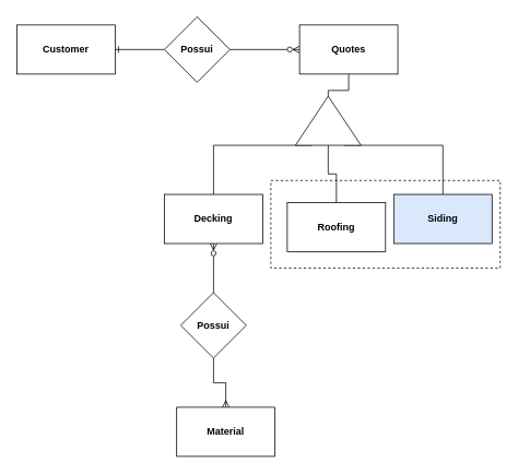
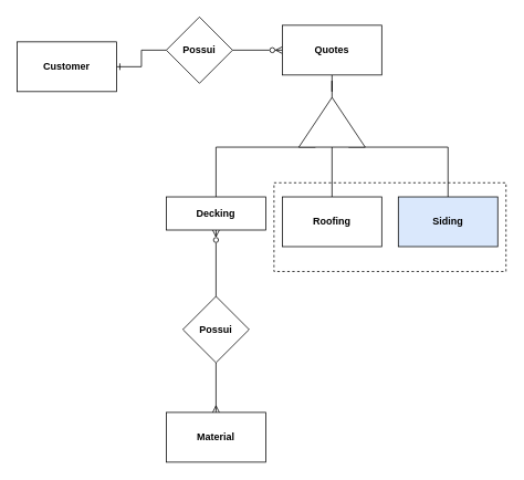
  <mxCell id="0" />
  <mxCell id="1" parent="0" />
  <mxCell id="2" value="" style="rounded=0;whiteSpace=wrap;html=1;dashed=1;" vertex="1" parent="1"><mxGeometry x="330" y="220" width="280" height="107" as="geometry" /></mxCell>
  <mxCell id="3" value="" style="edgeStyle=orthogonalEdgeStyle;rounded=0;orthogonalLoop=1;jettySize=auto;html=1;endArrow=ERone;endFill=0;startArrow=none;startFill=0;" edge="1" parent="1" source="5" target="6"><mxGeometry relative="1" as="geometry" /></mxCell>
  <mxCell id="4" value="" style="edgeStyle=orthogonalEdgeStyle;rounded=0;orthogonalLoop=1;jettySize=auto;html=1;endArrow=ERzeroToMany;endFill=0;" edge="1" parent="1" source="5" target="8"><mxGeometry relative="1" as="geometry" /></mxCell>
  <mxCell id="5" value="Possui" style="rhombus;whiteSpace=wrap;html=1;startSize=30;fontStyle=1;" vertex="1" parent="1"><mxGeometry x="200" y="20" width="80" height="80" as="geometry" /></mxCell>
- <mxCell id="6" value="Customer" style="whiteSpace=wrap;html=1;startSize=30;fontStyle=1;" vertex="1" parent="1"><mxGeometry x="20" y="30" width="120" height="60" as="geometry" /></mxCell>
+ <mxCell id="6" value="Customer" style="whiteSpace=wrap;html=1;startSize=30;fontStyle=1;" vertex="1" parent="1"><mxGeometry x="20" y="50" width="120" height="60" as="geometry" /></mxCell>
  <mxCell id="7" value="" style="edgeStyle=orthogonalEdgeStyle;rounded=0;orthogonalLoop=1;jettySize=auto;html=1;endArrow=none;endFill=0;" edge="1" parent="1" source="8" target="12"><mxGeometry relative="1" as="geometry" /></mxCell>
- <mxCell id="8" value="Quotes" style="whiteSpace=wrap;html=1;startSize=30;fontStyle=1;" vertex="1" parent="1"><mxGeometry x="365" y="30" width="120" height="60" as="geometry" /></mxCell>
+ <mxCell id="8" value="Quotes" style="whiteSpace=wrap;html=1;startSize=30;fontStyle=1;" vertex="1" parent="1"><mxGeometry x="340" y="30" width="120" height="60" as="geometry" /></mxCell>
  <mxCell id="9" value="" style="edgeStyle=orthogonalEdgeStyle;rounded=0;orthogonalLoop=1;jettySize=auto;html=1;endArrow=none;endFill=0;" edge="1" parent="1" source="12" target="13"><mxGeometry relative="1" as="geometry" /></mxCell>
  <mxCell id="10" value="" style="edgeStyle=orthogonalEdgeStyle;rounded=0;orthogonalLoop=1;jettySize=auto;html=1;exitX=0;exitY=0.25;exitDx=0;exitDy=0;endArrow=none;endFill=0;" edge="1" parent="1" source="12" target="15"><mxGeometry relative="1" as="geometry"><Array as="points"><mxPoint x="260" y="177" /></Array></mxGeometry></mxCell>
  <mxCell id="11" value="" style="edgeStyle=orthogonalEdgeStyle;rounded=0;orthogonalLoop=1;jettySize=auto;html=1;exitX=0;exitY=0.75;exitDx=0;exitDy=0;endArrow=none;endFill=0;" edge="1" parent="1" source="12" target="16"><mxGeometry relative="1" as="geometry"><Array as="points"><mxPoint x="540" y="177" /></Array></mxGeometry></mxCell>
  <mxCell id="12" value="" style="triangle;whiteSpace=wrap;html=1;startSize=30;fontStyle=1;rotation=-90;" vertex="1" parent="1"><mxGeometry x="370" y="107" width="60" height="80" as="geometry" /></mxCell>
- <mxCell id="13" value="Roofing" style="whiteSpace=wrap;html=1;startSize=30;fontStyle=1;" vertex="1" parent="1"><mxGeometry x="350" y="247" width="120" height="60" as="geometry" /></mxCell>
+ <mxCell id="13" value="Roofing" style="whiteSpace=wrap;html=1;startSize=30;fontStyle=1;" vertex="1" parent="1"><mxGeometry x="340" y="237" width="120" height="60" as="geometry" /></mxCell>
  <mxCell id="14" value="" style="edgeStyle=orthogonalEdgeStyle;rounded=0;orthogonalLoop=1;jettySize=auto;html=1;endArrow=none;endFill=0;startArrow=ERzeroToMany;startFill=0;" edge="1" parent="1" source="15" target="18"><mxGeometry relative="1" as="geometry" /></mxCell>
- <mxCell id="15" value="Decking" style="whiteSpace=wrap;html=1;startSize=30;fontStyle=1;" vertex="1" parent="1"><mxGeometry x="200" y="237" width="120" height="60" as="geometry" /></mxCell>
+ <mxCell id="15" value="Decking" style="whiteSpace=wrap;html=1;startSize=30;fontStyle=1;" vertex="1" parent="1"><mxGeometry x="200" y="237" width="120" height="40" as="geometry" /></mxCell>
  <mxCell id="16" value="Siding" style="whiteSpace=wrap;html=1;startSize=30;fontStyle=1;fillColor=#dae8fc;" vertex="1" parent="1"><mxGeometry x="480" y="237" width="120" height="60" as="geometry" /></mxCell>
  <mxCell id="17" value="" style="edgeStyle=orthogonalEdgeStyle;rounded=0;orthogonalLoop=1;jettySize=auto;html=1;endArrow=ERmany;endFill=0;" edge="1" parent="1" source="18" target="19"><mxGeometry relative="1" as="geometry" /></mxCell>
  <mxCell id="18" value="Possui" style="rhombus;whiteSpace=wrap;html=1;startSize=30;fontStyle=1;" vertex="1" parent="1"><mxGeometry x="220" y="357" width="80" height="80" as="geometry" /></mxCell>
- <mxCell id="19" value="Material" style="whiteSpace=wrap;html=1;startSize=30;fontStyle=1;" vertex="1" parent="1"><mxGeometry x="215" y="497" width="120" height="60" as="geometry" /></mxCell>
+ <mxCell id="19" value="Material" style="whiteSpace=wrap;html=1;startSize=30;fontStyle=1;" vertex="1" parent="1"><mxGeometry x="200" y="497" width="120" height="60" as="geometry" /></mxCell>
